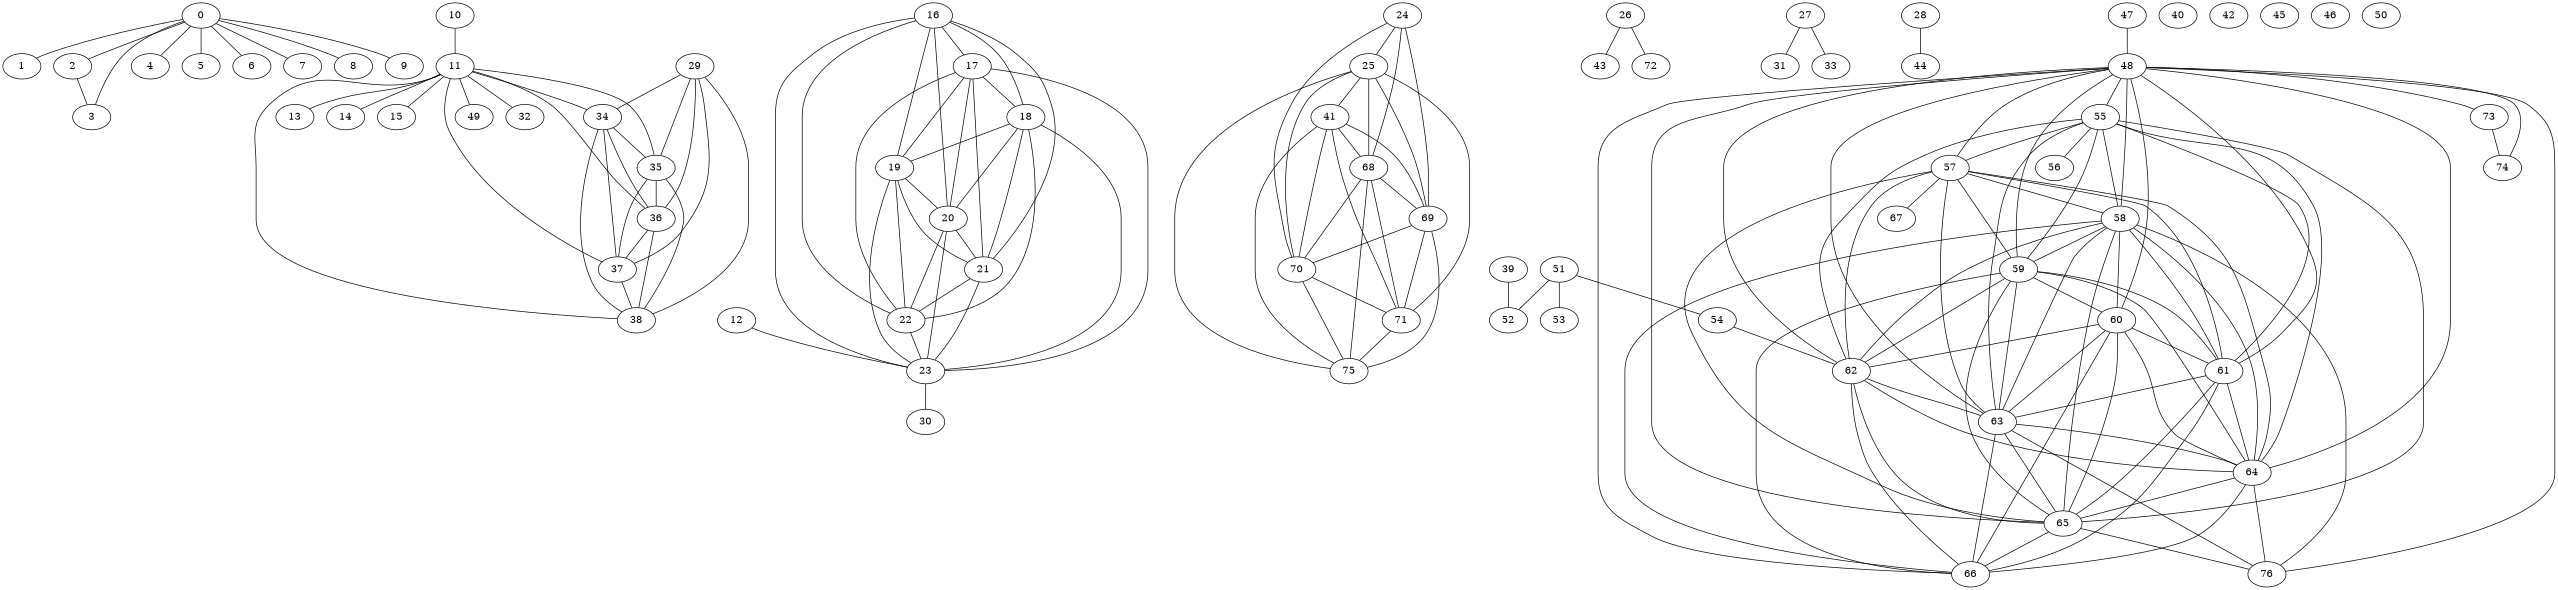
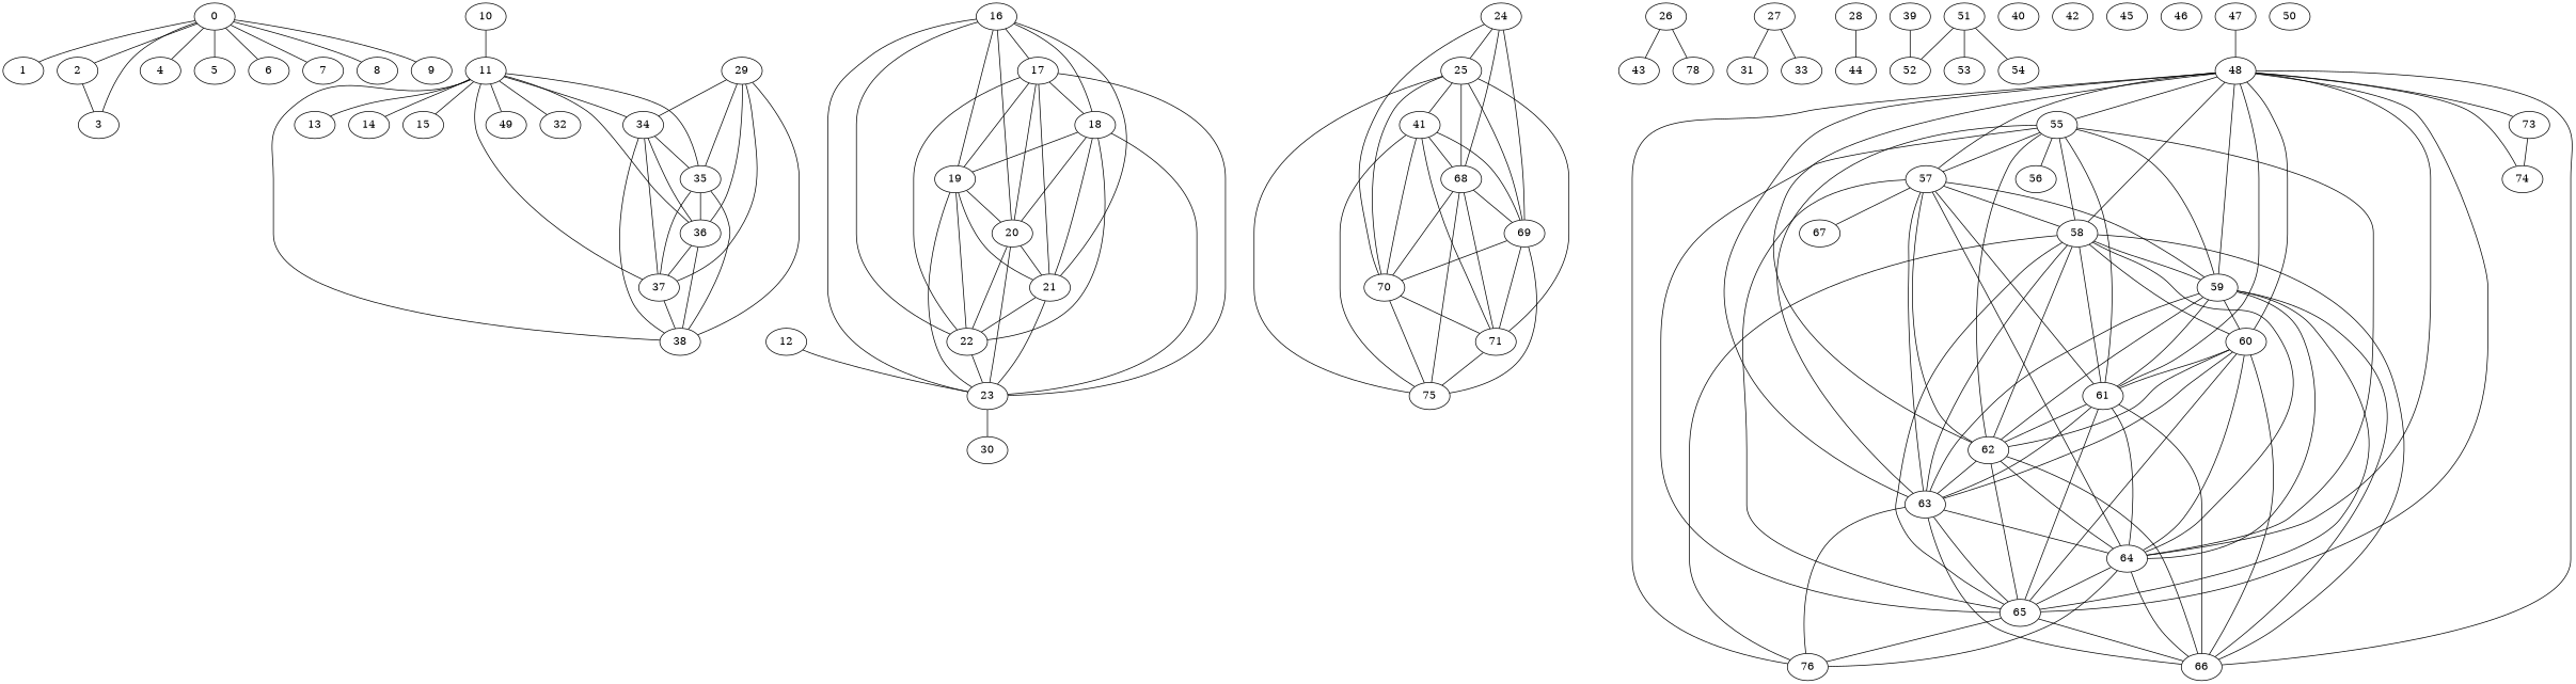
  graph {
    0
    1
    2
    3
    4
    5
    6
    7
    8
    9
    10
    11
    13
    14
    15
    32
    34
    35
    36
    37
    38
    49
    12
    23
    30
    16
    17
    18
    19
    20
    21
    22
    24
    25
    68
    69
    70
    41
    71
    75
    26
    43
-   72
+   72 [label=78]
    27
    31
    33
    28
    44
    29
    39
    52
    40
    42
    45
    46
    47
    48
    55
    57
    58
    59
    60
    61
    62
    63
    64
    65
    66
    73
    74
    76
    56
    67
    50
    51
    53
    54
    0 -- 1
    0 -- 2
    0 -- 3
    0 -- 4
    0 -- 5
    0 -- 6
    0 -- 7
    0 -- 8
    0 -- 9
    2 -- 3
    10 -- 11
    11 -- 13
    11 -- 14
    11 -- 15
    11 -- 32
    11 -- 34
    11 -- 35
    11 -- 36
    11 -- 37
    11 -- 38
    11 -- 49
    34 -- 35
    34 -- 36
    34 -- 37
    34 -- 38
    35 -- 36
    35 -- 37
    35 -- 38
    36 -- 37
    36 -- 38
    37 -- 38
    12 -- 23
    23 -- 30
    16 -- 23
    16 -- 17
    16 -- 18
    16 -- 19
    16 -- 20
    16 -- 21
    16 -- 22
    17 -- 23
    17 -- 18
    17 -- 19
    17 -- 20
    17 -- 21
    17 -- 22
    18 -- 23
    18 -- 19
    18 -- 20
    18 -- 21
    18 -- 22
    19 -- 23
    19 -- 20
    19 -- 21
    19 -- 22
    20 -- 23
    20 -- 21
    20 -- 22
    21 -- 23
    21 -- 22
    22 -- 23
    24 -- 25
    24 -- 68
    24 -- 69
    24 -- 70
    25 -- 68
    25 -- 69
    25 -- 70
    25 -- 41
    25 -- 71
    25 -- 75
    68 -- 69
    68 -- 70
    68 -- 71
    68 -- 75
    69 -- 70
    69 -- 71
    69 -- 75
    70 -- 71
    70 -- 75
    41 -- 68
    41 -- 69
    41 -- 70
    41 -- 71
    41 -- 75
    71 -- 75
    26 -- 43
    26 -- 72
    27 -- 31
    27 -- 33
    28 -- 44
    29 -- 34
    29 -- 35
    29 -- 36
    29 -- 37
    29 -- 38
    39 -- 52
    47 -- 48
    48 -- 55
    48 -- 57
    48 -- 58
    48 -- 59
    48 -- 60
    48 -- 61
    48 -- 62
    48 -- 63
    48 -- 64
    48 -- 65
    48 -- 66
    48 -- 73
    48 -- 74
    48 -- 76
    55 -- 57
    55 -- 58
    55 -- 59
    55 -- 61
    55 -- 62
    55 -- 63
    55 -- 64
    55 -- 65
    55 -- 56
    57 -- 58
    57 -- 59
    57 -- 61
    57 -- 62
    57 -- 63
    57 -- 64
    57 -- 65
    57 -- 67
    58 -- 59
    58 -- 60
    58 -- 61
    58 -- 62
    58 -- 63
    58 -- 64
    58 -- 65
    58 -- 66
    58 -- 76
    59 -- 60
    59 -- 61
    59 -- 62
    59 -- 63
    59 -- 64
    59 -- 65
    59 -- 66
    60 -- 61
    60 -- 62
    60 -- 63
    60 -- 64
    60 -- 65
    60 -- 66
-   54 -- 62
+   61 -- 62
    61 -- 63
    61 -- 64
    61 -- 65
    61 -- 66
    62 -- 63
    62 -- 64
    62 -- 65
    62 -- 66
    63 -- 64
    63 -- 65
    63 -- 66
    63 -- 76
    64 -- 65
    64 -- 66
    64 -- 76
    65 -- 66
    65 -- 76
    73 -- 74
    51 -- 52
    51 -- 53
    51 -- 54
  }
